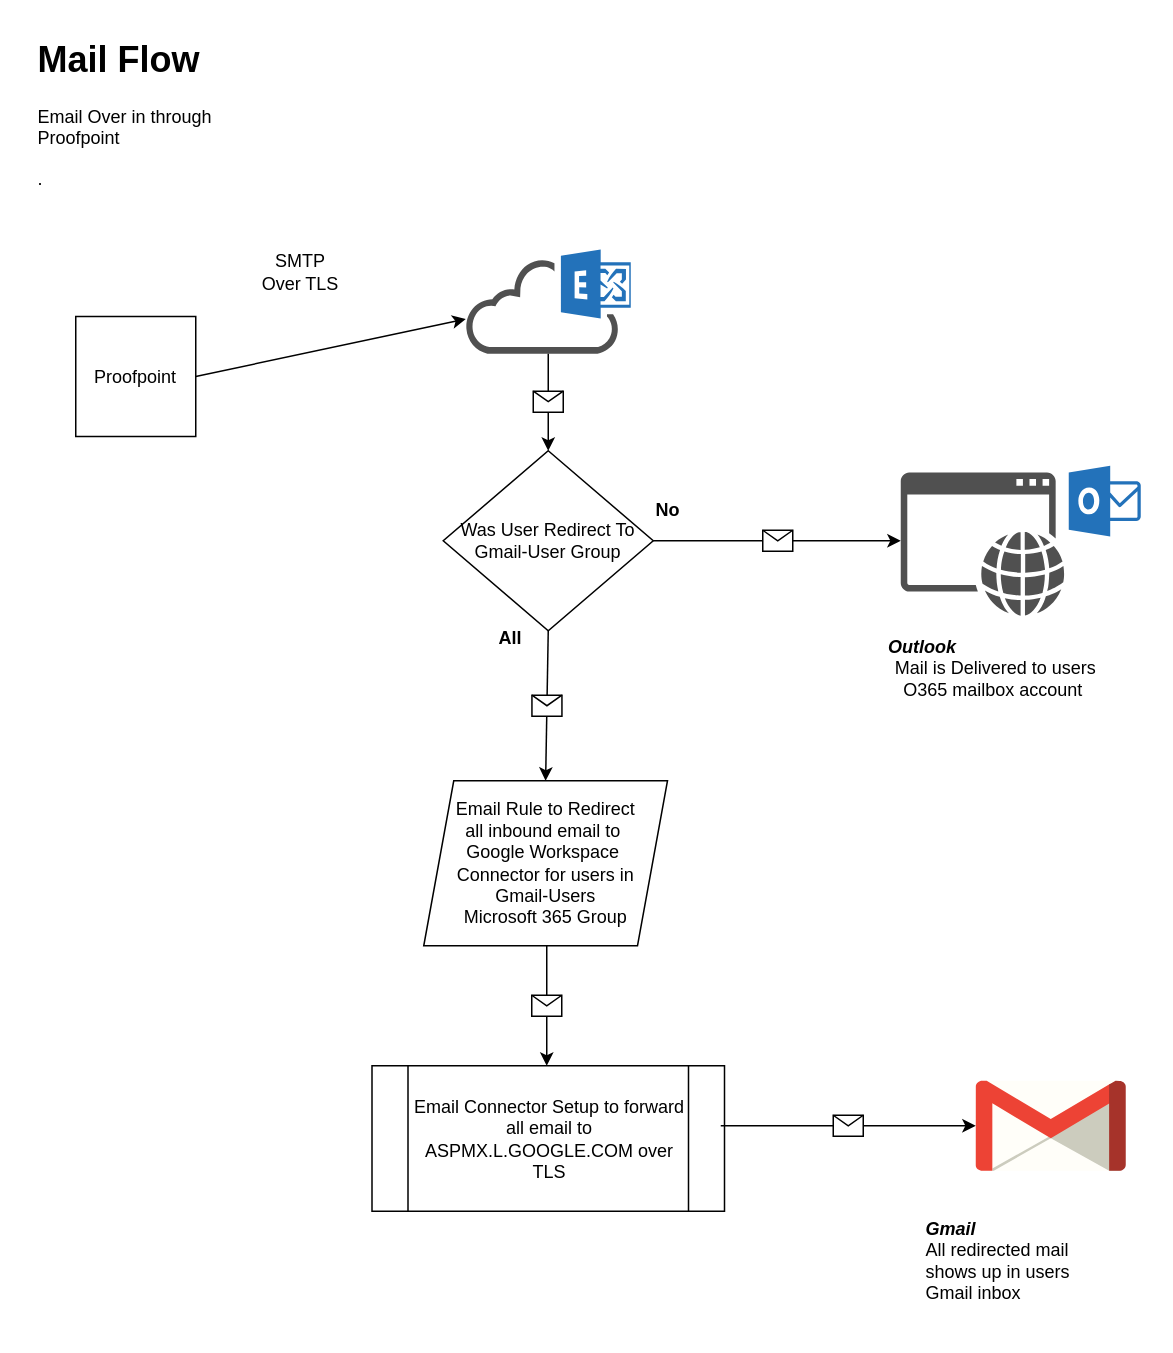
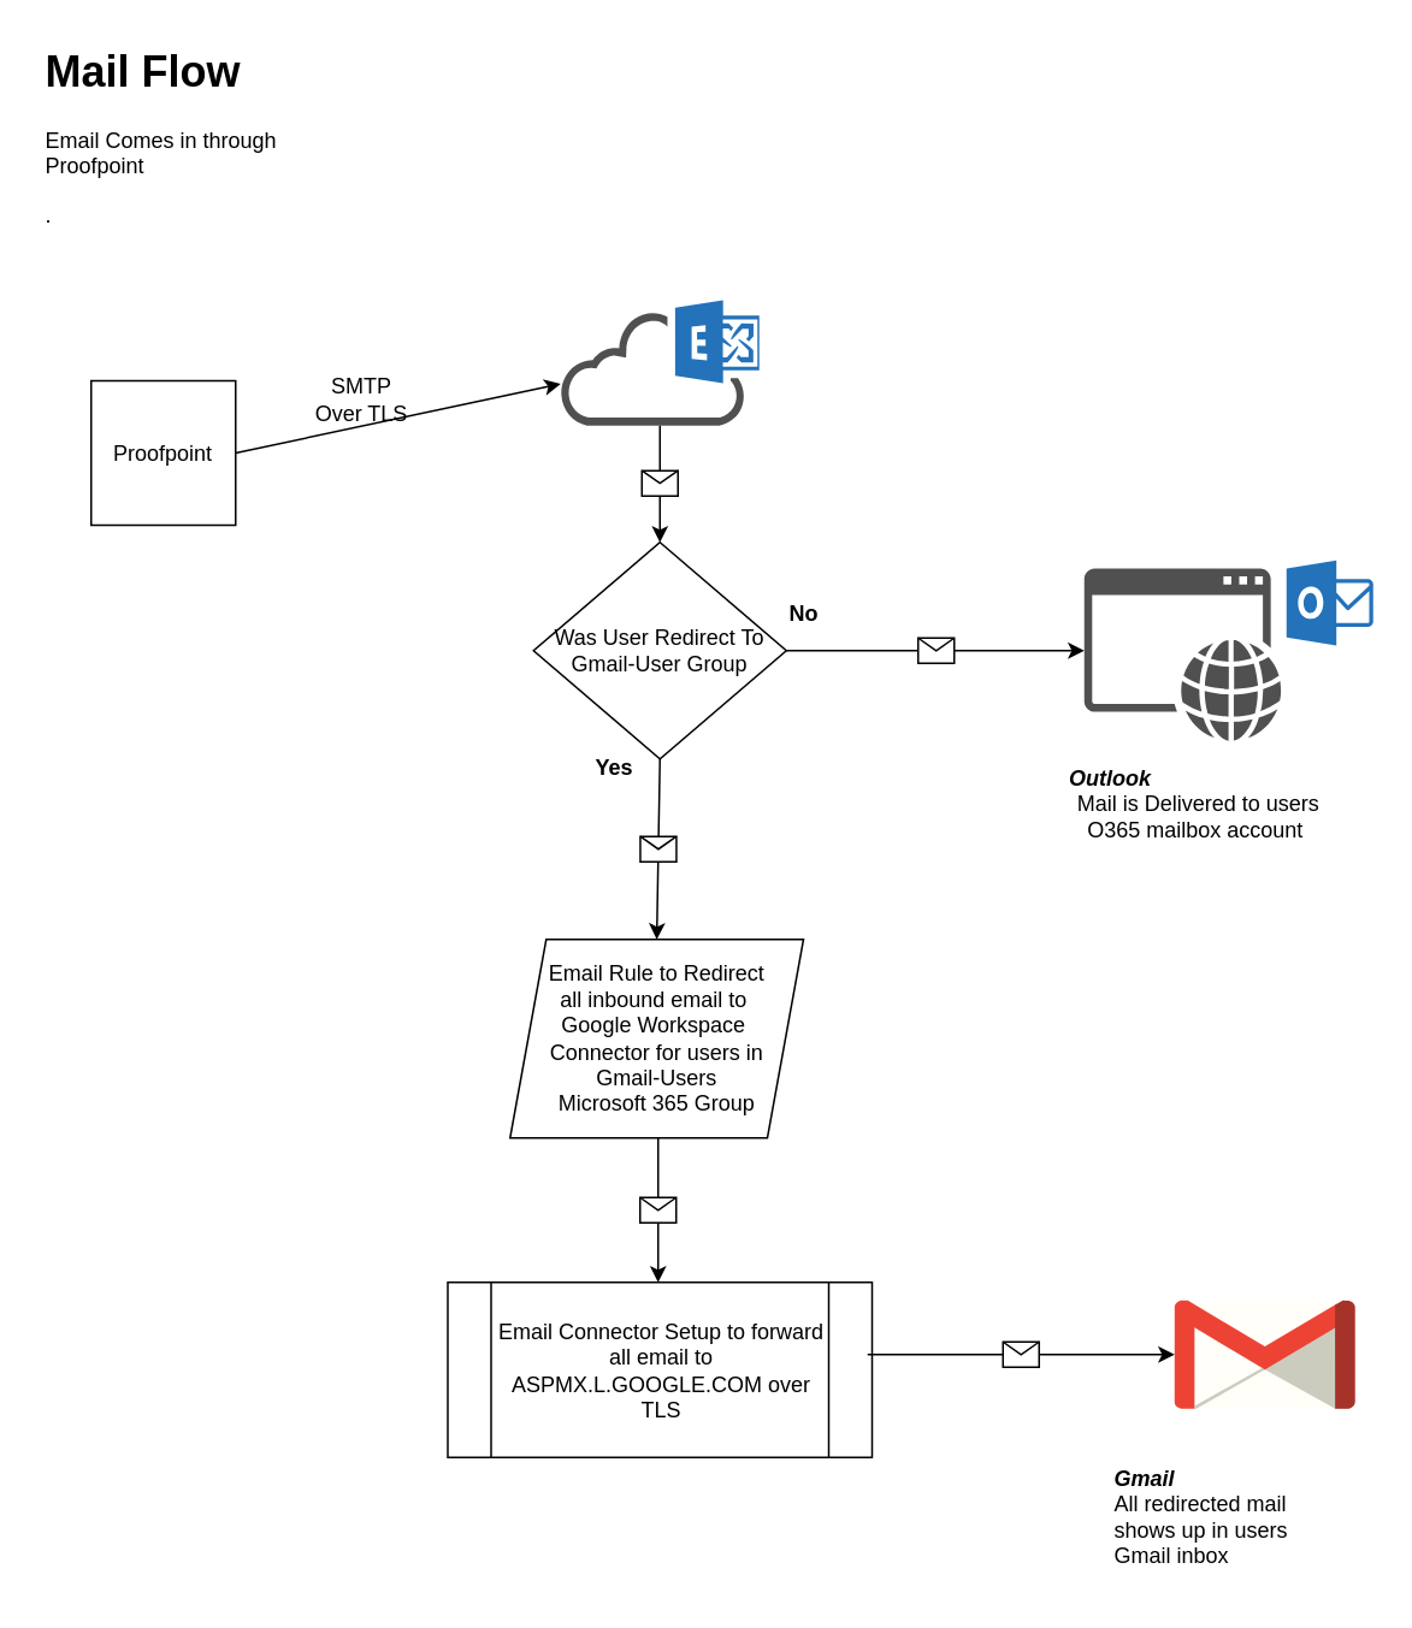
  <mxCell id="0" />
  <mxCell id="1" parent="0" />
  <mxCell id="2" value="" style="sketch=0;pointerEvents=1;shadow=0;dashed=0;html=1;strokeColor=none;fillColor=#505050;labelPosition=center;verticalLabelPosition=bottom;outlineConnect=0;verticalAlign=top;align=center;shape=mxgraph.office.clouds.cloud_exchange_online;" parent="1" vertex="1"><mxGeometry x="310" y="165.75" width="110" height="69.5" as="geometry" /></mxCell>
  <mxCell id="3" value="Proofpoint" style="whiteSpace=wrap;html=1;aspect=fixed;" parent="1" vertex="1"><mxGeometry x="50" y="210.5" width="80" height="80" as="geometry" /></mxCell>
  <mxCell id="4" value="" style="endArrow=classic;html=1;rounded=0;exitX=1;exitY=0.5;exitDx=0;exitDy=0;" parent="1" source="3" target="2" edge="1"><mxGeometry width="50" height="50" relative="1" as="geometry"><mxPoint x="420" y="340" as="sourcePoint" /><mxPoint x="470" y="290" as="targetPoint" /></mxGeometry></mxCell>
- <mxCell id="5" value="&lt;h1&gt;Mail Flow&lt;/h1&gt;Email Over in through Proofpoint&lt;p&gt;.&lt;/p&gt;" style="text;html=1;strokeColor=none;fillColor=none;spacing=5;spacingTop=-20;whiteSpace=wrap;overflow=hidden;rounded=0;" parent="1" vertex="1"><mxGeometry y="20" width="150" height="120" as="geometry" x="20" /></mxCell>
- <mxCell id="6" value="SMTP Over TLS" style="text;html=1;strokeColor=none;fillColor=none;align=center;verticalAlign=middle;whiteSpace=wrap;rounded=0;" parent="1" vertex="1"><mxGeometry x="170" y="166" width="60" height="30" as="geometry" /></mxCell>
+ <mxCell id="5" value="&lt;h1&gt;Mail Flow&lt;/h1&gt;Email Comes in through Proofpoint&lt;p&gt;.&lt;/p&gt;" style="text;html=1;strokeColor=none;fillColor=none;spacing=5;spacingTop=-20;whiteSpace=wrap;overflow=hidden;rounded=0;" parent="1" vertex="1"><mxGeometry y="20" width="150" height="120" as="geometry" x="20" /></mxCell>
+ <mxCell id="6" value="SMTP Over TLS" style="text;html=1;strokeColor=none;fillColor=none;align=center;verticalAlign=middle;whiteSpace=wrap;rounded=0;" parent="1" vertex="1"><mxGeometry x="170" y="206" width="60" height="30" as="geometry" /></mxCell>
  <mxCell id="7" value="Was User Redirect To Gmail-User Group" style="rhombus;whiteSpace=wrap;html=1;" parent="1" vertex="1"><mxGeometry x="295" y="300" width="140" height="120" as="geometry" /></mxCell>
  <mxCell id="8" value="&lt;div style=&quot;&quot;&gt;&lt;span style=&quot;background-color: initial;&quot;&gt;&lt;b&gt;&lt;i&gt;Outlook&amp;nbsp;&lt;/i&gt;&lt;/b&gt;&lt;/span&gt;&lt;/div&gt;&lt;div style=&quot;text-align: center;&quot;&gt;&lt;span style=&quot;background-color: initial;&quot;&gt;Mail is Delivered to users O365 mailbox account&amp;nbsp;&lt;/span&gt;&lt;/div&gt;" style="text;html=1;strokeColor=none;fillColor=none;align=left;verticalAlign=middle;whiteSpace=wrap;rounded=0;" parent="1" vertex="1"><mxGeometry x="590" y="420" width="145" height="50" as="geometry" /></mxCell>
  <mxCell id="9" value="Email Rule to Redirect&lt;br&gt;all inbound email to&amp;nbsp;&lt;br&gt;Google Workspace&amp;nbsp;&lt;br&gt;Connector for users in&lt;br&gt;Gmail-Users&lt;br&gt;Microsoft 365 Group" style="shape=parallelogram;perimeter=parallelogramPerimeter;whiteSpace=wrap;html=1;fixedSize=1;" parent="1" vertex="1"><mxGeometry x="282" y="520" width="162.5" height="110" as="geometry" /></mxCell>
  <mxCell id="10" value="&lt;div style=&quot;&quot;&gt;&lt;span style=&quot;background-color: initial;&quot;&gt;&lt;b&gt;&lt;i&gt;Gmail&lt;/i&gt;&lt;/b&gt;&lt;/span&gt;&lt;/div&gt;&lt;div style=&quot;&quot;&gt;All redirected mail shows up in users Gmail inbox&lt;/div&gt;" style="text;html=1;strokeColor=none;fillColor=none;align=left;verticalAlign=middle;whiteSpace=wrap;rounded=0;" parent="1" vertex="1"><mxGeometry x="615" y="800" width="120" height="80" as="geometry" /></mxCell>
  <mxCell id="11" value="" style="sketch=0;pointerEvents=1;shadow=0;dashed=0;html=1;strokeColor=none;fillColor=#505050;labelPosition=center;verticalLabelPosition=bottom;verticalAlign=top;outlineConnect=0;align=center;shape=mxgraph.office.services.outlook_web_app;" parent="1" vertex="1"><mxGeometry x="600" y="310" width="160" height="100" as="geometry" /></mxCell>
  <mxCell id="12" value="" style="endArrow=classic;html=1;rounded=0;exitX=1;exitY=0.5;exitDx=0;exitDy=0;" parent="1" source="7" target="11" edge="1"><mxGeometry relative="1" as="geometry"><mxPoint x="452.5" y="360" as="sourcePoint" /><mxPoint x="552.5" y="360" as="targetPoint" /></mxGeometry></mxCell>
  <mxCell id="13" value="" style="shape=message;html=1;outlineConnect=0;" parent="12" vertex="1"><mxGeometry width="20" height="14" relative="1" as="geometry"><mxPoint x="-10" y="-7" as="offset" /></mxGeometry></mxCell>
  <mxCell id="14" value="" style="endArrow=classic;html=1;rounded=0;exitX=0.5;exitY=1;exitDx=0;exitDy=0;entryX=0.5;entryY=0;entryDx=0;entryDy=0;" parent="1" source="7" target="9" edge="1"><mxGeometry relative="1" as="geometry"><mxPoint x="390" y="460" as="sourcePoint" /><mxPoint x="490" y="460" as="targetPoint" /></mxGeometry></mxCell>
  <mxCell id="15" value="" style="shape=message;html=1;outlineConnect=0;" parent="14" vertex="1"><mxGeometry width="20" height="14" relative="1" as="geometry"><mxPoint x="-10" y="-7" as="offset" /></mxGeometry></mxCell>
  <mxCell id="16" value="" style="endArrow=classic;html=1;rounded=0;" parent="1" source="2" target="7" edge="1"><mxGeometry relative="1" as="geometry"><mxPoint x="260.75" y="230" as="sourcePoint" /><mxPoint x="260" y="330" as="targetPoint" /></mxGeometry></mxCell>
  <mxCell id="17" value="" style="shape=message;html=1;outlineConnect=0;" parent="16" vertex="1"><mxGeometry width="20" height="14" relative="1" as="geometry"><mxPoint x="-10" y="-7" as="offset" /></mxGeometry></mxCell>
  <mxCell id="18" value="" style="dashed=0;outlineConnect=0;html=1;align=center;labelPosition=center;verticalLabelPosition=bottom;verticalAlign=top;shape=mxgraph.weblogos.gmail" parent="1" vertex="1"><mxGeometry x="650" y="720" width="100" height="60" as="geometry" /></mxCell>
  <mxCell id="19" value="Email Connector Setup to&amp;nbsp;forward all email to ASPMX.L.GOOGLE.COM over TLS" style="shape=process;whiteSpace=wrap;html=1;backgroundOutline=1;" parent="1" vertex="1"><mxGeometry x="247.5" y="710" width="235" height="97" as="geometry" /></mxCell>
  <mxCell id="20" value="" style="endArrow=classic;html=1;rounded=0;" parent="1" edge="1"><mxGeometry relative="1" as="geometry"><mxPoint x="364" y="630" as="sourcePoint" /><mxPoint x="364" y="710" as="targetPoint" /></mxGeometry></mxCell>
  <mxCell id="21" value="" style="shape=message;html=1;outlineConnect=0;" parent="20" vertex="1"><mxGeometry width="20" height="14" relative="1" as="geometry"><mxPoint x="-10" y="-7" as="offset" /></mxGeometry></mxCell>
  <mxCell id="22" value="" style="endArrow=classic;html=1;rounded=0;" parent="1" target="18" edge="1"><mxGeometry relative="1" as="geometry"><mxPoint x="480" y="750" as="sourcePoint" /><mxPoint x="640" y="750" as="targetPoint" /></mxGeometry></mxCell>
  <mxCell id="23" value="" style="shape=message;html=1;outlineConnect=0;" parent="22" vertex="1"><mxGeometry width="20" height="14" relative="1" as="geometry"><mxPoint x="-10" y="-7" as="offset" /></mxGeometry></mxCell>
- <mxCell id="24" value="&lt;b&gt;All&lt;/b&gt;" style="text;html=1;strokeColor=none;fillColor=none;align=center;verticalAlign=middle;whiteSpace=wrap;rounded=0;" vertex="1" parent="1"><mxGeometry x="310" y="410" width="60" height="30" as="geometry" /></mxCell>
+ <mxCell id="24" value="&lt;b&gt;Yes&lt;/b&gt;" style="text;html=1;strokeColor=none;fillColor=none;align=center;verticalAlign=middle;whiteSpace=wrap;rounded=0;" vertex="1" parent="1"><mxGeometry x="310" y="410" width="60" height="30" as="geometry" /></mxCell>
  <mxCell id="25" value="&lt;b&gt;No&lt;/b&gt;" style="text;html=1;strokeColor=none;fillColor=none;align=center;verticalAlign=middle;whiteSpace=wrap;rounded=0;" vertex="1" parent="1"><mxGeometry x="430" y="330" width="30" height="20" as="geometry" /></mxCell>
